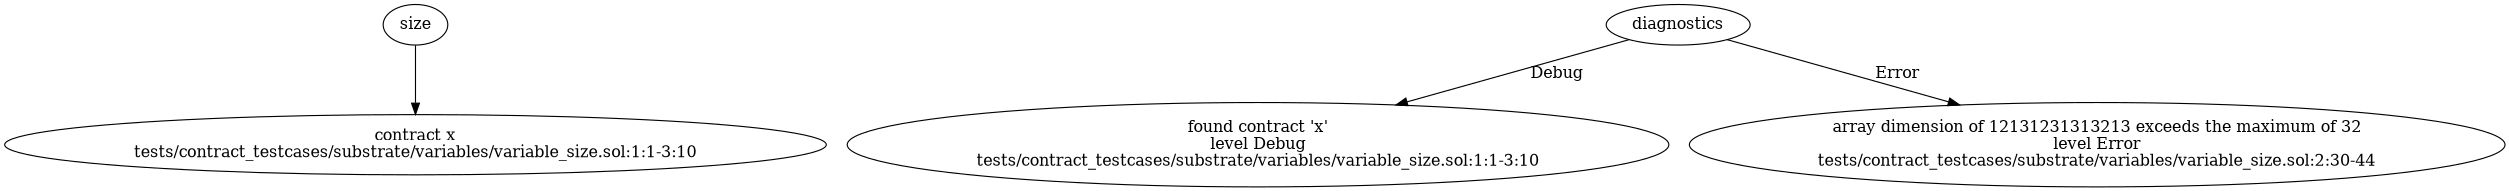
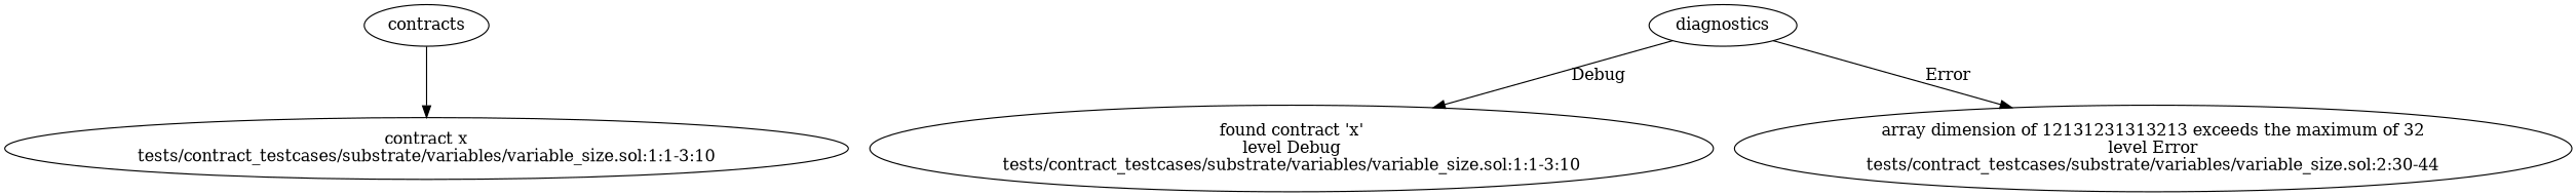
  strict digraph {
    n1 [label="contract x\ntests/contract_testcases/substrate/variables/variable_size.sol:1:1-3:10"]
    n2 [label="found contract 'x'\nlevel Debug\ntests/contract_testcases/substrate/variables/variable_size.sol:1:1-3:10"]
    n3 [label="array dimension of 12131231313213 exceeds the maximum of 32\nlevel Error\ntests/contract_testcases/substrate/variables/variable_size.sol:2:30-44"]
-   contracts [label=size]
+   contracts
    diagnostics
    contracts -> n1
    diagnostics -> n2 [label=Debug]
    diagnostics -> n3 [label=Error]
  }
